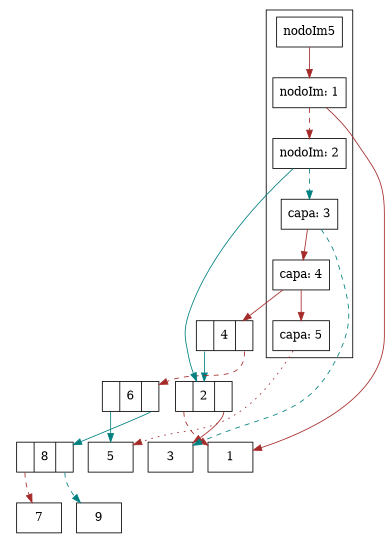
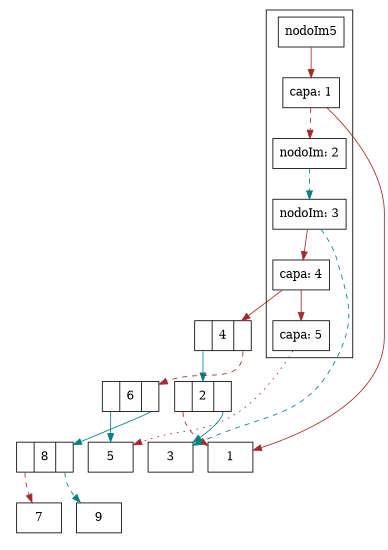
  digraph {
    rankdir=TB
    node [shape=record]
    edge [color=brown style=solid]
    n1 [label="<C0>|4|<C1>"]
    n2 [label="<C0>|2|<C1>"]
    n3 [label="<C0>|6|<C1>"]
    n4 [label=1]
    n5 [label=3]
    n6 [label=5]
    n7 [label="<C0>|8|<C1>"]
    n8 [label=7]
    n9 [label=9]
-   n10 [label="nodoIm: 1"]
+   n10 [label="capa: 1"]
    n11 [label="nodoIm: 2"]
-   n12 [label="capa: 3"]
+   n12 [label="nodoIm: 3"]
    n13 [label="capa: 4"]
    n14 [label="capa: 5"]
    nodoIm5
    subgraph cluster_1 {
      color=White
      n1
      n2
      n3
      n4
      n5
      n6
      n7
      n8
      n9
    }
    subgraph cluster_2 {
      n10
      n11
      n12
      n13
      n14
      nodoIm5
    }
    n1 -> n2 [color=teal tailport=C0]
    n1 -> n3 [style=dashed tailport=C1]
    n2 -> n4 [style=dashed tailport=C0]
-   n2 -> n5 [tailport=C1]
+   n2 -> n5 [color=teal tailport=C1]
    n3 -> n6 [color=teal tailport=C0]
    n3 -> n7 [color=teal tailport=C1]
    n7 -> n8 [style=dashed tailport=C0]
    n7 -> n9 [color=teal style=dashed tailport=C1]
    n10 -> n4
    n10 -> n11 [style=dashed]
-   n11 -> n2 [color=teal]
    n11 -> n12 [color=teal style=dashed]
    n12 -> n5 [color=teal style=dashed]
    n12 -> n13
    n13 -> n1
    n13 -> n14
    n14 -> n6 [style=dotted]
    nodoIm5 -> n10
  }
